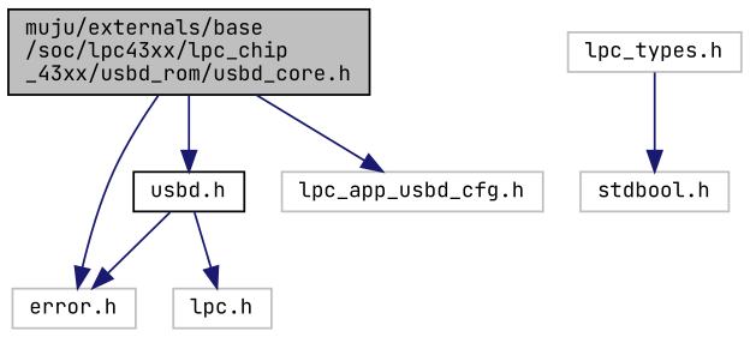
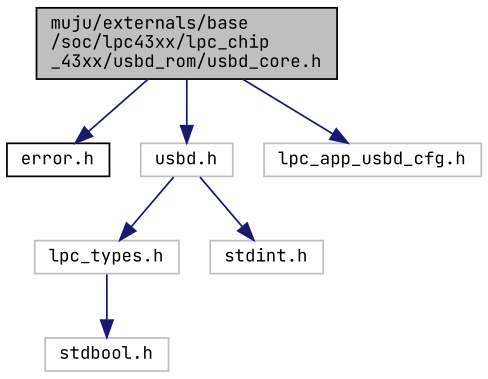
  digraph {
    fontname="JetBrains Mono"
    node [color=grey75 fillcolor=white fontname="JetBrains Mono" fontsize=10 shape=record style=filled]
    edge [color=midnightblue fontname="JetBrains Mono" fontsize=10 labelfontname=Helvetica labelfontsize=10 style=solid]
    n1 [color=black fillcolor=grey75 fontcolor=black height=0.2 label="muju/externals/base\l/soc/lpc43xx/lpc_chip\l_43xx/usbd_rom/usbd_core.h" width=0.4]
-   n2 [height=0.2 label="error.h" width=0.4]
-   n3 [color=black height=0.2 label="usbd.h" width=0.4]
+   n2 [color=black height=0.2 label="error.h" width=0.4]
+   n3 [height=0.2 label="usbd.h" width=0.4]
    n4 [height=0.2 label="lpc_app_usbd_cfg.h" width=0.4]
    n5 [height=0.2 label="lpc_types.h" width=0.4]
-   n6 [height=0.2 label="lpc.h" width=0.4]
+   n6 [height=0.2 label="stdint.h" width=0.4]
    n7 [height=0.2 label="stdbool.h" width=0.4]
    n1 -> n2
    n1 -> n3
    n1 -> n4
-   n3 -> n2
+   n3 -> n5
    n3 -> n6
    n5 -> n7
  }
